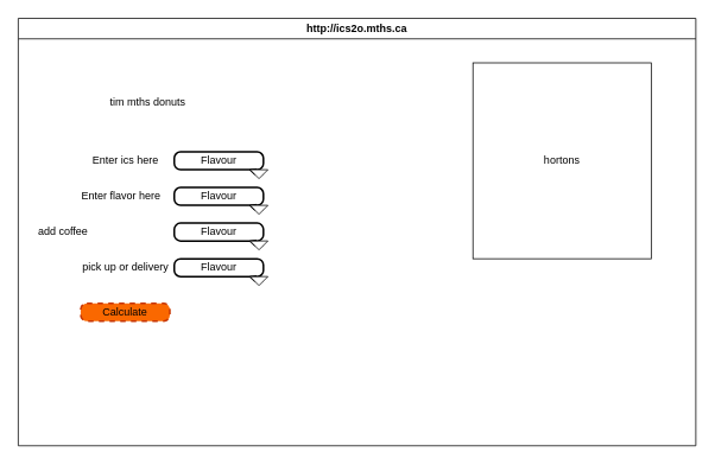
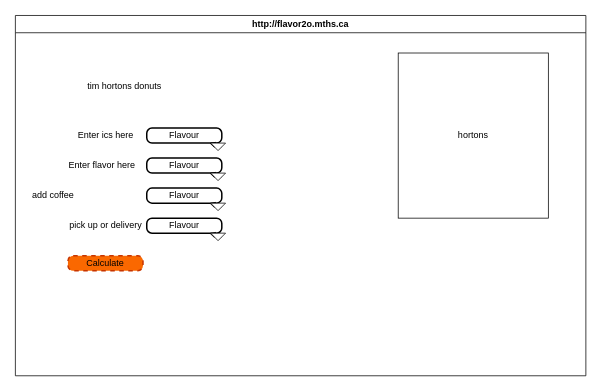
  <mxCell id="0" />
  <mxCell id="1" parent="0" />
- <mxCell id="2" value="http://ics2o.mths.ca" style="swimlane;whiteSpace=wrap;html=1;" parent="1" vertex="1"><mxGeometry x="20" y="20" width="760" height="480" as="geometry" /></mxCell>
+ <mxCell id="2" value="http://flavor2o.mths.ca" style="swimlane;whiteSpace=wrap;html=1;" parent="1" vertex="1"><mxGeometry x="20" y="20" width="760" height="480" as="geometry" /></mxCell>
  <mxCell id="3" value="Enter flavor here" style="text;html=1;align=center;verticalAlign=middle;resizable=0;points=[];autosize=1;strokeColor=none;fillColor=none;" vertex="1" parent="2"><mxGeometry x="60" y="185" width="110" height="30" as="geometry" /></mxCell>
  <mxCell id="4" value="Flavour" style="rounded=1;whiteSpace=wrap;html=1;absoluteArcSize=1;arcSize=14;strokeWidth=2;" vertex="1" parent="2"><mxGeometry x="175" y="190" width="100" height="20" as="geometry" /></mxCell>
  <mxCell id="5" style="edgeStyle=none;html=1;exitX=0;exitY=0.5;exitDx=0;exitDy=0;" edge="1" parent="2" source="7" target="4"><mxGeometry relative="1" as="geometry" /></mxCell>
  <mxCell id="6" style="edgeStyle=none;html=1;exitX=0.5;exitY=0;exitDx=0;exitDy=0;" edge="1" parent="2" source="7" target="4"><mxGeometry relative="1" as="geometry" /></mxCell>
  <mxCell id="7" value="" style="triangle;whiteSpace=wrap;html=1;rotation=90;" vertex="1" parent="2"><mxGeometry x="265" y="205" width="10" height="20" as="geometry" /></mxCell>
  <mxCell id="8" value="add coffee" style="text;html=1;align=center;verticalAlign=middle;resizable=0;points=[];autosize=1;strokeColor=none;fillColor=none;" vertex="1" parent="2"><mxGeometry x="10" y="225" width="80" height="30" as="geometry" /></mxCell>
  <mxCell id="9" value="Flavour" style="rounded=1;whiteSpace=wrap;html=1;absoluteArcSize=1;arcSize=14;strokeWidth=2;" vertex="1" parent="2"><mxGeometry x="175" y="230" width="100" height="20" as="geometry" /></mxCell>
  <mxCell id="10" style="edgeStyle=none;html=1;exitX=0;exitY=0.5;exitDx=0;exitDy=0;" edge="1" parent="2" source="12" target="9"><mxGeometry relative="1" as="geometry" /></mxCell>
  <mxCell id="11" style="edgeStyle=none;html=1;exitX=0.5;exitY=0;exitDx=0;exitDy=0;" edge="1" parent="2" source="12" target="9"><mxGeometry relative="1" as="geometry" /></mxCell>
  <mxCell id="12" value="" style="triangle;whiteSpace=wrap;html=1;rotation=90;" vertex="1" parent="2"><mxGeometry x="265" y="245" width="10" height="20" as="geometry" /></mxCell>
  <mxCell id="13" value="pick up or delivery" style="text;html=1;align=center;verticalAlign=middle;resizable=0;points=[];autosize=1;strokeColor=none;fillColor=none;" vertex="1" parent="2"><mxGeometry x="60" y="265" width="120" height="30" as="geometry" /></mxCell>
  <mxCell id="14" value="Flavour" style="rounded=1;whiteSpace=wrap;html=1;absoluteArcSize=1;arcSize=14;strokeWidth=2;" vertex="1" parent="2"><mxGeometry x="175" y="270" width="100" height="20" as="geometry" /></mxCell>
  <mxCell id="15" style="edgeStyle=none;html=1;exitX=0;exitY=0.5;exitDx=0;exitDy=0;" edge="1" parent="2" source="17" target="14"><mxGeometry relative="1" as="geometry" /></mxCell>
  <mxCell id="16" style="edgeStyle=none;html=1;exitX=0.5;exitY=0;exitDx=0;exitDy=0;" edge="1" parent="2" source="17" target="14"><mxGeometry relative="1" as="geometry" /></mxCell>
  <mxCell id="17" value="" style="triangle;whiteSpace=wrap;html=1;rotation=90;" vertex="1" parent="2"><mxGeometry x="265" y="285" width="10" height="20" as="geometry" /></mxCell>
  <mxCell id="18" value="Calculate" style="rounded=1;whiteSpace=wrap;html=1;absoluteArcSize=1;arcSize=14;strokeWidth=2;fillColor=#fa6800;fontColor=#000000;strokeColor=#C73500;dashed=1;" vertex="1" parent="2"><mxGeometry x="70" y="320" width="100" height="20" as="geometry" /></mxCell>
  <mxCell id="19" value="hortons" style="whiteSpace=wrap;html=1;" vertex="1" parent="2"><mxGeometry x="510" y="50" width="200" height="220" as="geometry" /></mxCell>
- <mxCell id="20" value="tim mths donuts" style="text;html=1;align=center;verticalAlign=middle;resizable=0;points=[];autosize=1;strokeColor=none;fillColor=none;" vertex="1" parent="1"><mxGeometry x="105" y="100" width="120" height="30" as="geometry" /></mxCell>
+ <mxCell id="20" value="tim hortons donuts" style="text;html=1;align=center;verticalAlign=middle;resizable=0;points=[];autosize=1;strokeColor=none;fillColor=none;" vertex="1" parent="1"><mxGeometry x="105" y="100" width="120" height="30" as="geometry" /></mxCell>
  <mxCell id="21" value="Enter ics here" style="text;html=1;align=center;verticalAlign=middle;resizable=0;points=[];autosize=1;strokeColor=none;fillColor=none;" vertex="1" parent="1"><mxGeometry x="90" y="165" width="100" height="30" as="geometry" /></mxCell>
  <mxCell id="22" value="Flavour" style="rounded=1;whiteSpace=wrap;html=1;absoluteArcSize=1;arcSize=14;strokeWidth=2;" vertex="1" parent="1"><mxGeometry x="195" y="170" width="100" height="20" as="geometry" /></mxCell>
  <mxCell id="23" style="edgeStyle=none;html=1;exitX=0;exitY=0.5;exitDx=0;exitDy=0;" edge="1" parent="1" source="25" target="22"><mxGeometry relative="1" as="geometry" /></mxCell>
  <mxCell id="24" style="edgeStyle=none;html=1;exitX=0.5;exitY=0;exitDx=0;exitDy=0;" edge="1" parent="1" source="25" target="22"><mxGeometry relative="1" as="geometry" /></mxCell>
  <mxCell id="25" value="" style="triangle;whiteSpace=wrap;html=1;rotation=90;" vertex="1" parent="1"><mxGeometry x="285" y="185" width="10" height="20" as="geometry" /></mxCell>
